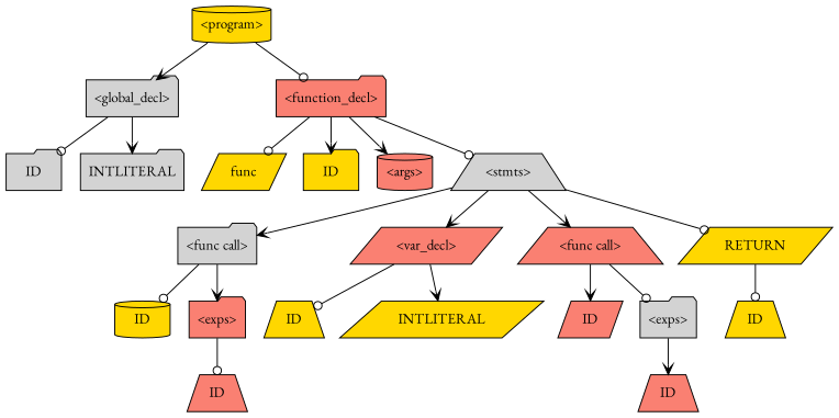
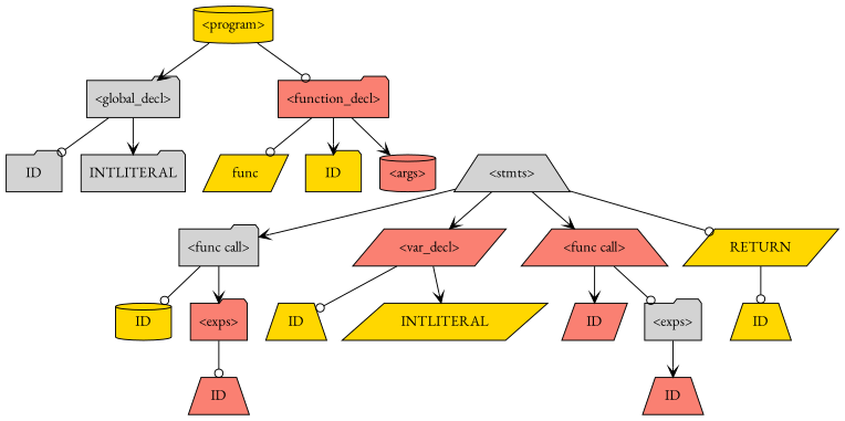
  digraph {
    fontname="EB Garamond"
    node [fillcolor=gold fontname="EB Garamond" shape=folder style=filled]
    edge [arrowhead=vee fontname="EB Garamond"]
    n1 [label="<program>" shape=cylinder]
    n2 [fillcolor=lightgrey label="<global_decl>"]
    n3 [fillcolor=salmon label="<function_decl>"]
    n4 [fillcolor=lightgrey label=ID lexeme=x]
    n5 [fillcolor=lightgrey label=INTLITERAL lexeme=5]
    n6 [label=func shape=parallelogram]
    n7 [label=ID lexeme=main]
    n8 [fillcolor=salmon label="<args>" shape=cylinder]
    n9 [fillcolor=lightgrey label="<stmts>" shape=trapezium]
    n10 [fillcolor=lightgrey label="<func call>"]
    n11 [fillcolor=salmon label="<var_decl>" shape=parallelogram]
    n12 [fillcolor=salmon label="<func call>" shape=trapezium]
    n13 [label=RETURN shape=parallelogram]
    n14 [label=ID lexeme=print_int shape=cylinder]
    n15 [fillcolor=salmon label="<exps>"]
    n16 [label=ID lexeme=x shape=trapezium]
    n17 [label=INTLITERAL lexeme=10 shape=parallelogram]
    n18 [fillcolor=salmon label=ID lexeme=print_int shape=parallelogram]
    n19 [fillcolor=lightgrey label="<exps>"]
    n20 [label=ID lexeme=x shape=trapezium]
    n21 [fillcolor=salmon label=ID lexeme=x shape=trapezium]
    n22 [fillcolor=salmon label=ID lexeme=x shape=trapezium]
    n1 -> n2
    n1 -> n3 [arrowhead=odot]
    n2 -> n4 [arrowhead=odot]
    n2 -> n5
    n3 -> n6 [arrowhead=odot]
    n3 -> n7
    n3 -> n8
-   n3 -> n9 [arrowhead=odot]
    n9 -> n10
    n9 -> n11
    n9 -> n12
    n9 -> n13 [arrowhead=odot]
    n10 -> n14 [arrowhead=odot]
    n10 -> n15
    n11 -> n16 [arrowhead=odot]
    n11 -> n17
    n12 -> n18
    n12 -> n19 [arrowhead=odot]
    n13 -> n20 [arrowhead=odot]
    n15 -> n21 [arrowhead=odot]
    n19 -> n22
  }
